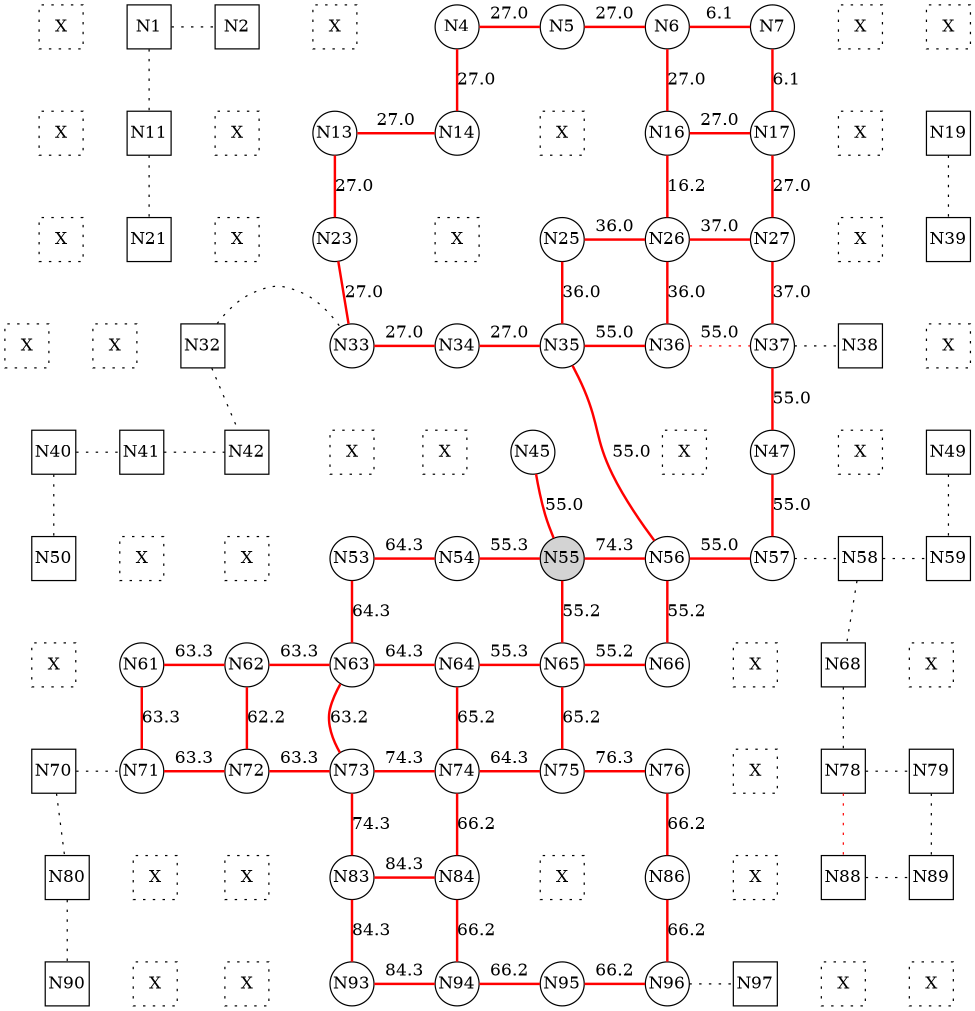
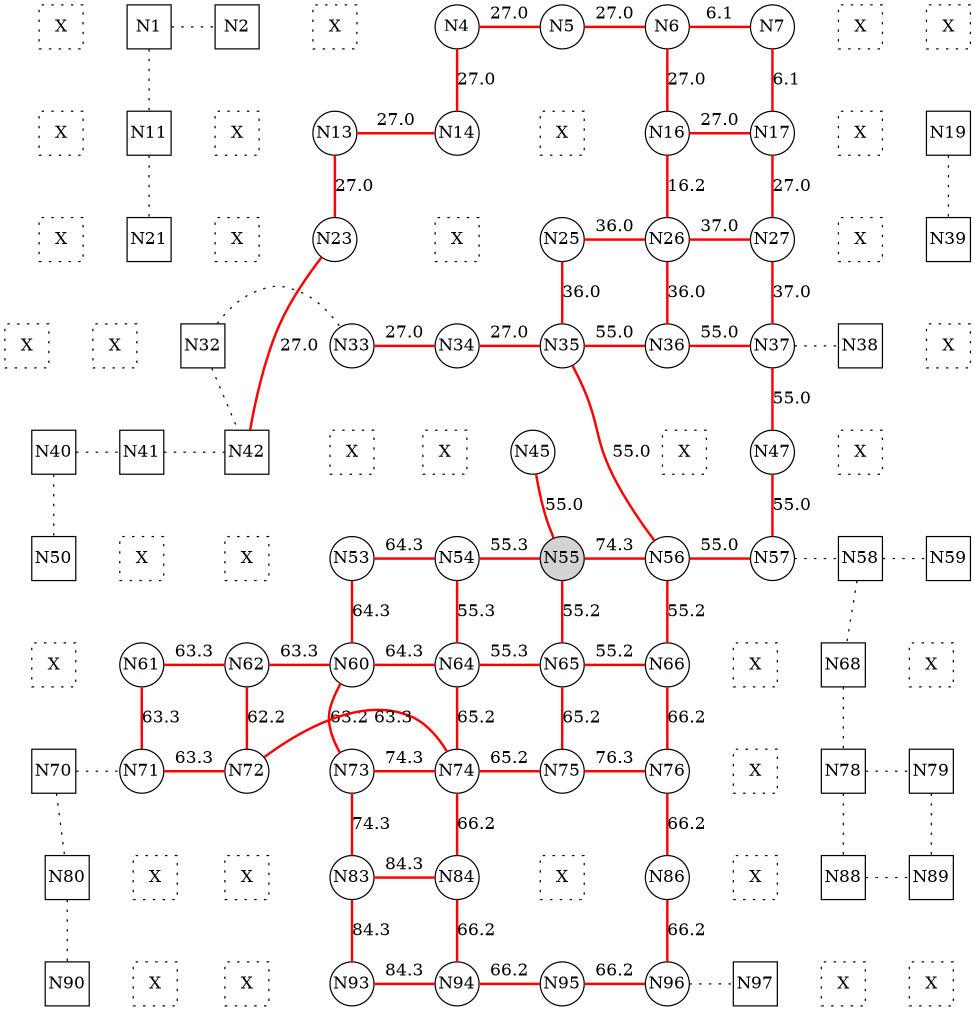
  digraph {
    node [fixedsize=true shape=square]
    edge [dir=none style=invis]
    n1 [label=X style=dotted]
    N1
    N2
    n4 [label=X style=dotted]
    N4 [shape=circle]
    N5 [shape=circle]
    N6 [shape=circle]
    N7 [shape=circle]
    n9 [label=X style=dotted]
    n10 [label=X style=dotted]
    n11 [label=X style=dotted]
    N11
    n13 [label=X style=dotted]
    N13 [shape=circle]
    N14 [shape=circle]
    n16 [label=X style=dotted]
    N16 [shape=circle]
    N17 [shape=circle]
    n19 [label=X style=dotted]
    N19
    n21 [label=X style=dotted]
    N21
    n23 [label=X style=dotted]
    N23 [shape=circle]
    n25 [label=X style=dotted]
    N25 [shape=circle]
    N26 [shape=circle]
    N27 [shape=circle]
    n29 [label=X style=dotted]
    n30 [label=N39]
    n31 [label=X style=dotted]
    n32 [label=X style=dotted]
    N32
    N33 [shape=circle]
    N34 [shape=circle]
    N35 [shape=circle]
    N36 [shape=circle]
    N37 [shape=circle]
    N38
    n40 [label=X style=dotted]
    N40
    N41
    N42
    n44 [label=X style=dotted]
    n45 [label=X style=dotted]
    N45 [shape=circle]
    n47 [label=X style=dotted]
    N47 [shape=circle]
    n49 [label=X style=dotted]
-   N49
    N50
    n52 [label=X style=dotted]
    n53 [label=X style=dotted]
    N53 [shape=circle]
    N54 [shape=circle]
    N55 [shape=circle style=filled]
    N56 [shape=circle]
    N57 [shape=circle]
    N58
    N59
    n61 [label=X style=dotted]
    N61 [shape=circle]
    N62 [shape=circle]
-   N63 [shape=circle]
+   N63 [shape=circle label=N60]
    N64 [shape=circle]
    N65 [shape=circle]
    N66 [shape=circle]
    n68 [label=X style=dotted]
    N68
    n70 [label=X style=dotted]
    N70
    N71 [shape=circle]
    N72 [shape=circle]
    N73 [shape=circle]
    N74 [shape=circle]
    N75 [shape=circle]
    N76 [shape=circle]
    n78 [label=X style=dotted]
    N78
    N79
    N80
    n82 [label=X style=dotted]
    n83 [label=X style=dotted]
    N83 [shape=circle]
    N84 [shape=circle]
    n86 [label=X style=dotted]
    N86 [shape=circle]
    n88 [label=X style=dotted]
    N88
    N89
    N90
    n92 [label=X style=dotted]
    n93 [label=X style=dotted]
    N93 [shape=circle]
    N94 [shape=circle]
    N95 [shape=circle]
    N96 [shape=circle]
    N97
    n99 [label=X style=dotted]
    n100 [label=X style=dotted]
    subgraph sub_1 {
      rank=same
      n1
      N1
      N2
      n4
      N4
      N5
      N6
      N7
      n9
      n10
    }
    subgraph sub_2 {
      rank=same
      n11
      N11
      n13
      N13
      N14
      n16
      N16
      N17
      n19
      N19
    }
    subgraph sub_3 {
      rank=same
      n21
      N21
      n23
      N23
      n25
      N25
      N26
      N27
      n29
      n30
    }
    subgraph sub_4 {
      rank=same
      n31
      n32
      N32
      N33
      N34
      N35
      N36
      N37
      N38
      n40
    }
    subgraph sub_5 {
      rank=same
      N40
      N41
      N42
      n44
      n45
      N45
      n47
      N47
      n49
-     N49
    }
    subgraph sub_6 {
      rank=same
      N50
      n52
      n53
      N53
      N54
      N55
      N56
      N57
      N58
      N59
    }
    subgraph sub_7 {
      rank=same
      n61
      N61
      N62
      N63
      N64
      N65
      N66
      n68
      N68
      n70
    }
    subgraph sub_8 {
      rank=same
      N70
      N71
      N72
      N73
      N74
      N75
      N76
      n78
      N78
      N79
    }
    subgraph sub_9 {
      rank=same
      N80
      n82
      n83
      N83
      N84
      n86
      N86
      n88
      N88
      N89
    }
    subgraph sub_10 {
      rank=same
      N90
      n92
      n93
      N93
      N94
      N95
      N96
      N97
      n99
      n100
    }
    n1 -> N1 [label=" "]
    n1 -> n11 [label=" "]
    N1 -> N2 [style=dotted]
    N1 -> N11 [style=dotted]
    N2 -> n4 [label=" "]
    N2 -> n13 [label=" "]
    n4 -> N4 [label=" "]
    n4 -> N13 [label=" "]
    N4 -> N5 [color=red label=27.0 style=bold]
    N4 -> N14 [color=red label=27.0 style=bold]
    N5 -> N6 [color=red label=27.0 style=bold]
    N5 -> n16 [label=" "]
    N6 -> N7 [color=red label=6.1 style=bold]
    N6 -> N16 [color=red label=27.0 style=bold]
    N7 -> n9 [label=" "]
    N7 -> N17 [color=red label=6.1 style=bold]
    n9 -> n10 [label=" "]
    n9 -> n19 [label=" "]
    n10 -> N19 [label=" "]
    n11 -> N11 [label=" "]
    n11 -> n21 [label=" "]
    N11 -> n13 [label=" "]
    N11 -> N21 [style=dotted]
    n13 -> N13 [label=" "]
    n13 -> n23 [label=" "]
    N13 -> N14 [color=red label=27.0 style=bold]
    N13 -> N23 [color=red label=27.0 style=bold]
    N14 -> n16 [label=" "]
    N14 -> n25 [label=" "]
    n16 -> N16 [label=" "]
    n16 -> N25 [label=" "]
    N16 -> N17 [color=red label=27.0 style=bold]
    N16 -> N26 [color=red label=16.2 style=bold]
    N17 -> n19 [label=" "]
    N17 -> N27 [color=red label=27.0 style=bold]
    n19 -> N19 [label=" "]
    n19 -> n29 [label=" "]
    N19 -> n30 [style=dotted]
    n21 -> N21 [label=" "]
    n21 -> n31 [label=" "]
    N21 -> n23 [label=" "]
    N21 -> n32 [label=" "]
    n23 -> N23 [label=" "]
    n23 -> N32 [label=" "]
    N23 -> n25 [label=" "]
-   N23 -> N33 [color=red label=27.0 style=bold]
+   N23 -> N42 [color=red label=27.0 style=bold]
    n25 -> N25 [label=" "]
    n25 -> N34 [label=" "]
    N25 -> N26 [color=red label=36.0 style=bold]
    N25 -> N35 [color=red label=36.0 style=bold]
    N26 -> N27 [color=red label=37.0 style=bold]
    N26 -> N36 [color=red label=36.0 style=bold]
    N27 -> n29 [label=" "]
    N27 -> N37 [color=red label=37.0 style=bold]
    n29 -> n30 [label=" "]
    n29 -> N38 [label=" "]
    n30 -> n40 [label=" "]
    n31 -> n32 [label=" "]
    n31 -> N40 [label=" "]
    n32 -> N32 [label=" "]
    n32 -> N41 [label=" "]
    N32 -> N33 [style=dotted]
    N32 -> N42 [style=dotted]
    N33 -> N34 [color=red label=27.0 style=bold]
    N33 -> n44 [label=" "]
    N34 -> N35 [color=red label=27.0 style=bold]
    N34 -> n45 [label=" "]
    N35 -> N36 [color=red label=55.0 style=bold]
    N35 -> N56 [color=red label=55.0 style=bold]
-   N36 -> N37 [color=red label=55.0 style=dotted]
+   N36 -> N37 [color=red label=55.0 style=bold]
    N36 -> n47 [label=" "]
    N37 -> N38 [style=dotted]
    N37 -> N47 [color=red label=55.0 style=bold]
    N38 -> n40 [label=" "]
    N38 -> n49 [label=" "]
-   n40 -> N49 [label=" "]
    N40 -> N41 [style=dotted]
    N40 -> N50 [style=dotted]
    N41 -> N42 [style=dotted]
    N41 -> n52 [label=" "]
    N42 -> n44 [label=" "]
    N42 -> n53 [label=" "]
    n44 -> n45 [label=" "]
    n44 -> N53 [label=" "]
    n45 -> N45 [label=" "]
    n45 -> N54 [label=" "]
    N45 -> n47 [label=" "]
    N45 -> N55 [color=red label=55.0 style=bold]
    n47 -> N47 [label=" "]
    n47 -> N56 [label=" "]
    N47 -> n49 [label=" "]
    N47 -> N57 [color=red label=55.0 style=bold]
-   n49 -> N49 [label=" "]
    n49 -> N58 [label=" "]
-   N49 -> N59 [style=dotted]
    N50 -> n52 [label=" "]
    N50 -> n61 [label=" "]
    n52 -> n53 [label=" "]
    n52 -> N61 [label=" "]
    n53 -> N53 [label=" "]
    n53 -> N62 [label=" "]
    N53 -> N54 [color=red label=64.3 style=bold]
    N53 -> N63 [color=red label=64.3 style=bold]
    N54 -> N55 [color=red label=55.3 style=bold]
+   N54 -> N64 [color=red label=55.3 style=bold]
    N55 -> N56 [color=red label=74.3 style=bold]
    N55 -> N65 [color=red label=55.2 style=bold]
    N56 -> N57 [color=red label=55.0 style=bold]
    N56 -> N66 [color=red label=55.2 style=bold]
    N57 -> N58 [style=dotted]
    N57 -> n68 [label=" "]
    N58 -> N59 [style=dotted]
    N58 -> N68 [style=dotted]
    N59 -> n70 [label=" "]
    n61 -> N61 [label=" "]
    n61 -> N70 [label=" "]
    N61 -> N62 [color=red label=63.3 style=bold]
    N61 -> N71 [color=red label=63.3 style=bold]
    N62 -> N63 [color=red label=63.3 style=bold]
    N62 -> N72 [color=red label=62.2 style=bold]
    N63 -> N64 [color=red label=64.3 style=bold]
    N63 -> N73 [color=red label=63.2 style=bold]
    N64 -> N65 [color=red label=55.3 style=bold]
    N64 -> N74 [color=red label=65.2 style=bold]
    N65 -> N66 [color=red label=55.2 style=bold]
    N65 -> N75 [color=red label=65.2 style=bold]
    N66 -> n68 [label=" "]
+   N66 -> N76 [color=red label=66.2 style=bold]
    n68 -> N68 [label=" "]
    n68 -> n78 [label=" "]
    N68 -> n70 [label=" "]
    N68 -> N78 [style=dotted]
    n70 -> N79 [label=" "]
    N70 -> N71 [style=dotted]
    N70 -> N80 [style=dotted]
    N71 -> N72 [color=red label=63.3 style=bold]
    N71 -> n82 [label=" "]
-   N72 -> N73 [color=red label=63.3 style=bold]
+   N72 -> N74 [color=red label=63.3 style=bold]
    N72 -> n83 [label=" "]
    N73 -> N74 [color=red label=74.3 style=bold]
    N73 -> N83 [color=red label=74.3 style=bold]
-   N74 -> N75 [color=red label=64.3 style=bold]
+   N74 -> N75 [color=red label=65.2 style=bold]
    N74 -> N84 [color=red label=66.2 style=bold]
    N75 -> N76 [color=red label=76.3 style=bold]
    N75 -> n86 [label=" "]
    N76 -> n78 [label=" "]
    N76 -> N86 [color=red label=66.2 style=bold]
    n78 -> N78 [label=" "]
    n78 -> n88 [label=" "]
    N78 -> N79 [style=dotted]
-   N78 -> N88 [style=dotted color=red]
+   N78 -> N88 [style=dotted]
    N79 -> N89 [style=dotted]
    N80 -> n82 [label=" "]
    N80 -> N90 [style=dotted]
    n82 -> n83 [label=" "]
    n82 -> n92 [label=" "]
    n83 -> N83 [label=" "]
    n83 -> n93 [label=" "]
    N83 -> N84 [color=red label=84.3 style=bold]
    N83 -> N93 [color=red label=84.3 style=bold]
    N84 -> n86 [label=" "]
    N84 -> N94 [color=red label=66.2 style=bold]
    n86 -> N86 [label=" "]
    n86 -> N95 [label=" "]
    N86 -> n88 [label=" "]
    N86 -> N96 [color=red label=66.2 style=bold]
    n88 -> N88 [label=" "]
    n88 -> N97 [label=" "]
    N88 -> N89 [style=dotted]
    N88 -> n99 [label=" "]
    N89 -> n100 [label=" "]
    N90 -> n92 [label=" "]
    n92 -> n93 [label=" "]
    n93 -> N93 [label=" "]
    N93 -> N94 [color=red label=84.3 style=bold]
    N94 -> N95 [color=red label=66.2 style=bold]
    N95 -> N96 [color=red label=66.2 style=bold]
    N96 -> N97 [style=dotted]
    N97 -> n99 [label=" "]
    n99 -> n100 [label=" "]
  }
